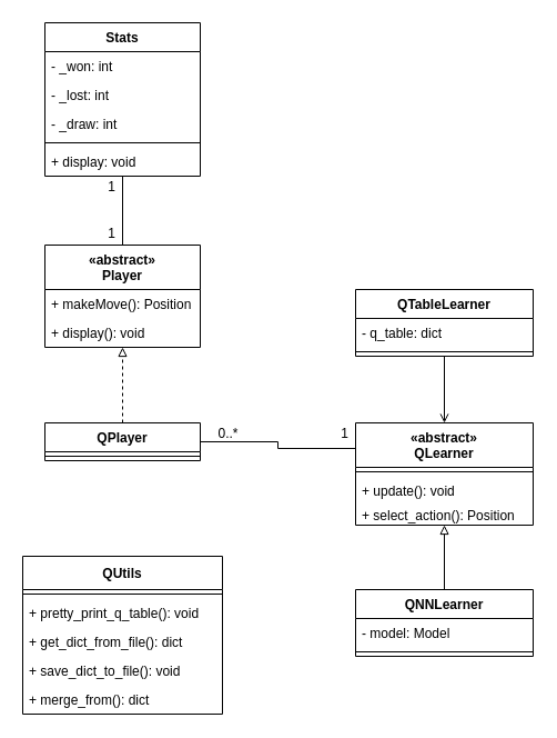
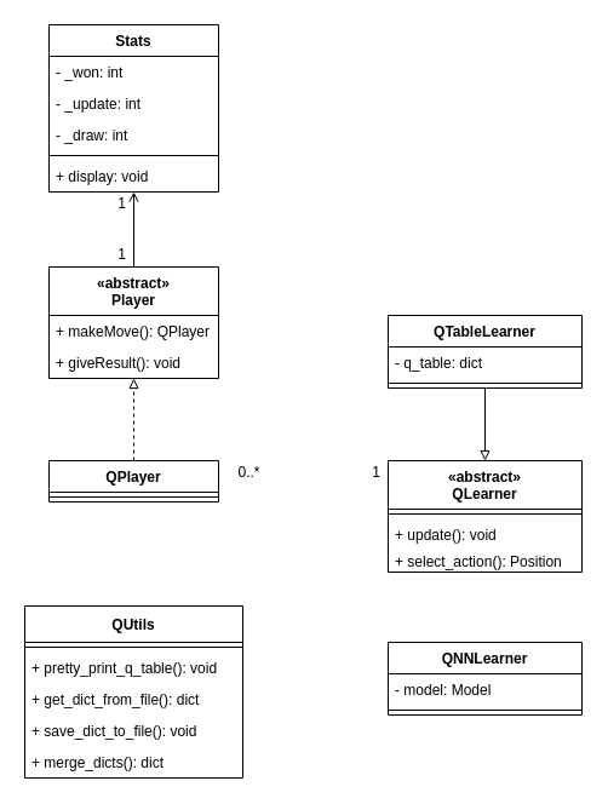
  <mxCell id="0" />
  <mxCell id="1" parent="0" />
- <mxCell id="2" style="edgeStyle=orthogonalEdgeStyle;rounded=0;orthogonalLoop=1;jettySize=auto;html=1;exitX=0.5;exitY=0;exitDx=0;exitDy=0;endArrow=none;endFill=0;" parent="1" source="3" target="26" edge="1"><mxGeometry relative="1" as="geometry" /></mxCell>
+ <mxCell id="2" style="edgeStyle=orthogonalEdgeStyle;rounded=0;orthogonalLoop=1;jettySize=auto;html=1;exitX=0.5;exitY=0;exitDx=0;exitDy=0;endArrow=open;endFill=0;" parent="1" source="3" target="26" edge="1"><mxGeometry relative="1" as="geometry" /></mxCell>
  <mxCell id="3" value="«abstract»&#10;Player" style="swimlane;fontStyle=1;childLayout=stackLayout;horizontal=1;startSize=40;fillColor=none;horizontalStack=0;resizeParent=1;resizeParentMax=0;resizeLast=0;collapsible=1;marginBottom=0;" parent="1" vertex="1"><mxGeometry x="40" y="220" width="140" height="92" as="geometry" /></mxCell>
- <mxCell id="4" value="+ makeMove(): Position" style="text;strokeColor=none;fillColor=none;align=left;verticalAlign=top;spacingLeft=4;spacingRight=4;overflow=hidden;rotatable=0;points=[[0,0.5],[1,0.5]];portConstraint=eastwest;" parent="3" vertex="1"><mxGeometry y="40" width="140" height="26" as="geometry" /></mxCell>
- <mxCell id="5" value="+ display(): void" style="text;strokeColor=none;fillColor=none;align=left;verticalAlign=top;spacingLeft=4;spacingRight=4;overflow=hidden;rotatable=0;points=[[0,0.5],[1,0.5]];portConstraint=eastwest;" parent="3" vertex="1"><mxGeometry y="66" width="140" height="26" as="geometry" /></mxCell>
- <mxCell id="6" style="edgeStyle=orthogonalEdgeStyle;rounded=0;orthogonalLoop=1;jettySize=auto;html=1;exitX=0.5;exitY=0;exitDx=0;exitDy=0;endArrow=block;endFill=0;" parent="1" source="7" target="10" edge="1"><mxGeometry relative="1" as="geometry" /></mxCell>
+ <mxCell id="4" value="+ makeMove(): QPlayer" style="text;strokeColor=none;fillColor=none;align=left;verticalAlign=top;spacingLeft=4;spacingRight=4;overflow=hidden;rotatable=0;points=[[0,0.5],[1,0.5]];portConstraint=eastwest;" parent="3" vertex="1"><mxGeometry y="40" width="140" height="26" as="geometry" /></mxCell>
+ <mxCell id="5" value="+ giveResult(): void" style="text;strokeColor=none;fillColor=none;align=left;verticalAlign=top;spacingLeft=4;spacingRight=4;overflow=hidden;rotatable=0;points=[[0,0.5],[1,0.5]];portConstraint=eastwest;" parent="3" vertex="1"><mxGeometry y="66" width="140" height="26" as="geometry" /></mxCell>
  <mxCell id="7" value="QNNLearner" style="swimlane;fontStyle=1;align=center;verticalAlign=top;childLayout=stackLayout;horizontal=1;startSize=26;horizontalStack=0;resizeParent=1;resizeParentMax=0;resizeLast=0;collapsible=1;marginBottom=0;" parent="1" vertex="1"><mxGeometry x="320" y="530" width="160" height="60" as="geometry" /></mxCell>
  <mxCell id="8" value="- model: Model" style="text;strokeColor=none;fillColor=none;align=left;verticalAlign=top;spacingLeft=4;spacingRight=4;overflow=hidden;rotatable=0;points=[[0,0.5],[1,0.5]];portConstraint=eastwest;" parent="7" vertex="1"><mxGeometry y="26" width="160" height="26" as="geometry" /></mxCell>
  <mxCell id="9" value="" style="line;strokeWidth=1;fillColor=none;align=left;verticalAlign=middle;spacingTop=-1;spacingLeft=3;spacingRight=3;rotatable=0;labelPosition=right;points=[];portConstraint=eastwest;" parent="7" vertex="1"><mxGeometry y="52" width="160" height="8" as="geometry" /></mxCell>
  <mxCell id="10" value="«abstract»&#10;QLearner" style="swimlane;fontStyle=1;align=center;verticalAlign=top;childLayout=stackLayout;horizontal=1;startSize=40;horizontalStack=0;resizeParent=1;resizeParentMax=0;resizeLast=0;collapsible=1;marginBottom=0;" parent="1" vertex="1"><mxGeometry x="320" y="380" width="160" height="92" as="geometry" /></mxCell>
  <mxCell id="11" value="" style="line;strokeWidth=1;fillColor=none;align=left;verticalAlign=middle;spacingTop=-1;spacingLeft=3;spacingRight=3;rotatable=0;labelPosition=right;points=[];portConstraint=eastwest;" parent="10" vertex="1"><mxGeometry y="40" width="160" height="8" as="geometry" /></mxCell>
  <mxCell id="12" value="+ update(): void" style="text;strokeColor=none;fillColor=none;align=left;verticalAlign=top;spacingLeft=4;spacingRight=4;overflow=hidden;rotatable=0;points=[[0,0.5],[1,0.5]];portConstraint=eastwest;" parent="10" vertex="1"><mxGeometry y="48" width="160" height="22" as="geometry" /></mxCell>
  <mxCell id="13" value="+ select_action(): Position" style="text;strokeColor=none;fillColor=none;align=left;verticalAlign=top;spacingLeft=4;spacingRight=4;overflow=hidden;rotatable=0;points=[[0,0.5],[1,0.5]];portConstraint=eastwest;" parent="10" vertex="1"><mxGeometry y="70" width="160" height="22" as="geometry" /></mxCell>
  <mxCell id="14" style="edgeStyle=orthogonalEdgeStyle;rounded=0;orthogonalLoop=1;jettySize=auto;html=1;exitX=0.5;exitY=0;exitDx=0;exitDy=0;endArrow=block;endFill=0;dashed=1;" parent="1" source="15" target="3" edge="1"><mxGeometry relative="1" as="geometry" /></mxCell>
  <mxCell id="15" value="QPlayer" style="swimlane;fontStyle=1;align=center;verticalAlign=top;childLayout=stackLayout;horizontal=1;startSize=26;horizontalStack=0;resizeParent=1;resizeParentMax=0;resizeLast=0;collapsible=1;marginBottom=0;" parent="1" vertex="1"><mxGeometry x="40" y="380" width="140" height="34" as="geometry" /></mxCell>
  <mxCell id="16" value="" style="line;strokeWidth=1;fillColor=none;align=left;verticalAlign=middle;spacingTop=-1;spacingLeft=3;spacingRight=3;rotatable=0;labelPosition=right;points=[];portConstraint=eastwest;" parent="15" vertex="1"><mxGeometry y="26" width="140" height="8" as="geometry" /></mxCell>
- <mxCell id="17" style="edgeStyle=orthogonalEdgeStyle;rounded=0;orthogonalLoop=1;jettySize=auto;html=1;entryX=0;entryY=0.25;entryDx=0;entryDy=0;endArrow=none;endFill=0;exitX=1;exitY=0.5;exitDx=0;exitDy=0;" parent="1" source="15" target="10" edge="1"><mxGeometry relative="1" as="geometry"><mxPoint x="230" y="410" as="sourcePoint" /></mxGeometry></mxCell>
  <mxCell id="18" value="1" style="text;html=1;align=center;verticalAlign=middle;resizable=0;points=[];autosize=1;strokeColor=none;fillColor=none;" parent="1" vertex="1"><mxGeometry x="300" y="380" width="20" height="20" as="geometry" /></mxCell>
  <mxCell id="19" value="0..*" style="text;html=1;align=center;verticalAlign=middle;resizable=0;points=[];autosize=1;strokeColor=none;fillColor=none;" parent="1" vertex="1"><mxGeometry x="190" y="380" width="30" height="20" as="geometry" /></mxCell>
  <mxCell id="20" value="QUtils" style="swimlane;fontStyle=1;childLayout=stackLayout;horizontal=1;startSize=30;fillColor=none;horizontalStack=0;resizeParent=1;resizeParentMax=0;resizeLast=0;collapsible=1;marginBottom=0;" parent="1" vertex="1"><mxGeometry x="20" y="500" width="180" height="142" as="geometry" /></mxCell>
  <mxCell id="21" value="" style="line;strokeWidth=1;fillColor=none;align=left;verticalAlign=middle;spacingTop=-1;spacingLeft=3;spacingRight=3;rotatable=0;labelPosition=right;points=[];portConstraint=eastwest;" parent="20" vertex="1"><mxGeometry y="30" width="180" height="8" as="geometry" /></mxCell>
  <mxCell id="22" value="+ pretty_print_q_table(): void" style="text;strokeColor=none;fillColor=none;align=left;verticalAlign=top;spacingLeft=4;spacingRight=4;overflow=hidden;rotatable=0;points=[[0,0.5],[1,0.5]];portConstraint=eastwest;" parent="20" vertex="1"><mxGeometry y="38" width="180" height="26" as="geometry" /></mxCell>
  <mxCell id="23" value="+ get_dict_from_file(): dict" style="text;strokeColor=none;fillColor=none;align=left;verticalAlign=top;spacingLeft=4;spacingRight=4;overflow=hidden;rotatable=0;points=[[0,0.5],[1,0.5]];portConstraint=eastwest;" parent="20" vertex="1"><mxGeometry y="64" width="180" height="26" as="geometry" /></mxCell>
  <mxCell id="24" value="+ save_dict_to_file(): void" style="text;strokeColor=none;fillColor=none;align=left;verticalAlign=top;spacingLeft=4;spacingRight=4;overflow=hidden;rotatable=0;points=[[0,0.5],[1,0.5]];portConstraint=eastwest;" parent="20" vertex="1"><mxGeometry y="90" width="180" height="26" as="geometry" /></mxCell>
- <mxCell id="25" value="+ merge_from(): dict" style="text;strokeColor=none;fillColor=none;align=left;verticalAlign=top;spacingLeft=4;spacingRight=4;overflow=hidden;rotatable=0;points=[[0,0.5],[1,0.5]];portConstraint=eastwest;" parent="20" vertex="1"><mxGeometry y="116" width="180" height="26" as="geometry" /></mxCell>
+ <mxCell id="25" value="+ merge_dicts(): dict" style="text;strokeColor=none;fillColor=none;align=left;verticalAlign=top;spacingLeft=4;spacingRight=4;overflow=hidden;rotatable=0;points=[[0,0.5],[1,0.5]];portConstraint=eastwest;" parent="20" vertex="1"><mxGeometry y="116" width="180" height="26" as="geometry" /></mxCell>
  <mxCell id="26" value="Stats" style="swimlane;fontStyle=1;align=center;verticalAlign=top;childLayout=stackLayout;horizontal=1;startSize=26;horizontalStack=0;resizeParent=1;resizeParentMax=0;resizeLast=0;collapsible=1;marginBottom=0;" parent="1" vertex="1"><mxGeometry x="40" y="20" width="140" height="138" as="geometry" /></mxCell>
  <mxCell id="27" value="- _won: int" style="text;strokeColor=none;fillColor=none;align=left;verticalAlign=top;spacingLeft=4;spacingRight=4;overflow=hidden;rotatable=0;points=[[0,0.5],[1,0.5]];portConstraint=eastwest;" parent="26" vertex="1"><mxGeometry y="26" width="140" height="26" as="geometry" /></mxCell>
- <mxCell id="28" value="- _lost: int" style="text;strokeColor=none;fillColor=none;align=left;verticalAlign=top;spacingLeft=4;spacingRight=4;overflow=hidden;rotatable=0;points=[[0,0.5],[1,0.5]];portConstraint=eastwest;" parent="26" vertex="1"><mxGeometry y="52" width="140" height="26" as="geometry" /></mxCell>
+ <mxCell id="28" value="- _update: int" style="text;strokeColor=none;fillColor=none;align=left;verticalAlign=top;spacingLeft=4;spacingRight=4;overflow=hidden;rotatable=0;points=[[0,0.5],[1,0.5]];portConstraint=eastwest;" parent="26" vertex="1"><mxGeometry y="52" width="140" height="26" as="geometry" /></mxCell>
  <mxCell id="29" value="- _draw: int" style="text;strokeColor=none;fillColor=none;align=left;verticalAlign=top;spacingLeft=4;spacingRight=4;overflow=hidden;rotatable=0;points=[[0,0.5],[1,0.5]];portConstraint=eastwest;" parent="26" vertex="1"><mxGeometry y="78" width="140" height="26" as="geometry" /></mxCell>
  <mxCell id="30" value="" style="line;strokeWidth=1;fillColor=none;align=left;verticalAlign=middle;spacingTop=-1;spacingLeft=3;spacingRight=3;rotatable=0;labelPosition=right;points=[];portConstraint=eastwest;" parent="26" vertex="1"><mxGeometry y="104" width="140" height="8" as="geometry" /></mxCell>
  <mxCell id="31" value="+ display: void" style="text;strokeColor=none;fillColor=none;align=left;verticalAlign=top;spacingLeft=4;spacingRight=4;overflow=hidden;rotatable=0;points=[[0,0.5],[1,0.5]];portConstraint=eastwest;" parent="26" vertex="1"><mxGeometry y="112" width="140" height="26" as="geometry" /></mxCell>
  <mxCell id="32" value="1" style="text;html=1;align=center;verticalAlign=middle;resizable=0;points=[];autosize=1;strokeColor=none;fillColor=none;" parent="1" vertex="1"><mxGeometry x="90" y="158" width="20" height="20" as="geometry" /></mxCell>
  <mxCell id="33" value="1" style="text;html=1;align=center;verticalAlign=middle;resizable=0;points=[];autosize=1;strokeColor=none;fillColor=none;" parent="1" vertex="1"><mxGeometry x="90" y="200" width="20" height="20" as="geometry" /></mxCell>
- <mxCell id="34" style="edgeStyle=orthogonalEdgeStyle;rounded=0;orthogonalLoop=1;jettySize=auto;html=1;endArrow=open;endFill=0;" edge="1" parent="1" source="35" target="10"><mxGeometry relative="1" as="geometry" /></mxCell>
+ <mxCell id="34" style="edgeStyle=orthogonalEdgeStyle;rounded=0;orthogonalLoop=1;jettySize=auto;html=1;endArrow=block;endFill=0;" edge="1" parent="1" source="35" target="10"><mxGeometry relative="1" as="geometry" /></mxCell>
  <mxCell id="35" value="QTableLearner" style="swimlane;fontStyle=1;align=center;verticalAlign=top;childLayout=stackLayout;horizontal=1;startSize=26;horizontalStack=0;resizeParent=1;resizeParentMax=0;resizeLast=0;collapsible=1;marginBottom=0;" vertex="1" parent="1"><mxGeometry x="320" y="260" width="160" height="60" as="geometry" /></mxCell>
  <mxCell id="36" value="- q_table: dict" style="text;strokeColor=none;fillColor=none;align=left;verticalAlign=top;spacingLeft=4;spacingRight=4;overflow=hidden;rotatable=0;points=[[0,0.5],[1,0.5]];portConstraint=eastwest;" vertex="1" parent="35"><mxGeometry y="26" width="160" height="26" as="geometry" /></mxCell>
  <mxCell id="37" value="" style="line;strokeWidth=1;fillColor=none;align=left;verticalAlign=middle;spacingTop=-1;spacingLeft=3;spacingRight=3;rotatable=0;labelPosition=right;points=[];portConstraint=eastwest;" vertex="1" parent="35"><mxGeometry y="52" width="160" height="8" as="geometry" /></mxCell>
